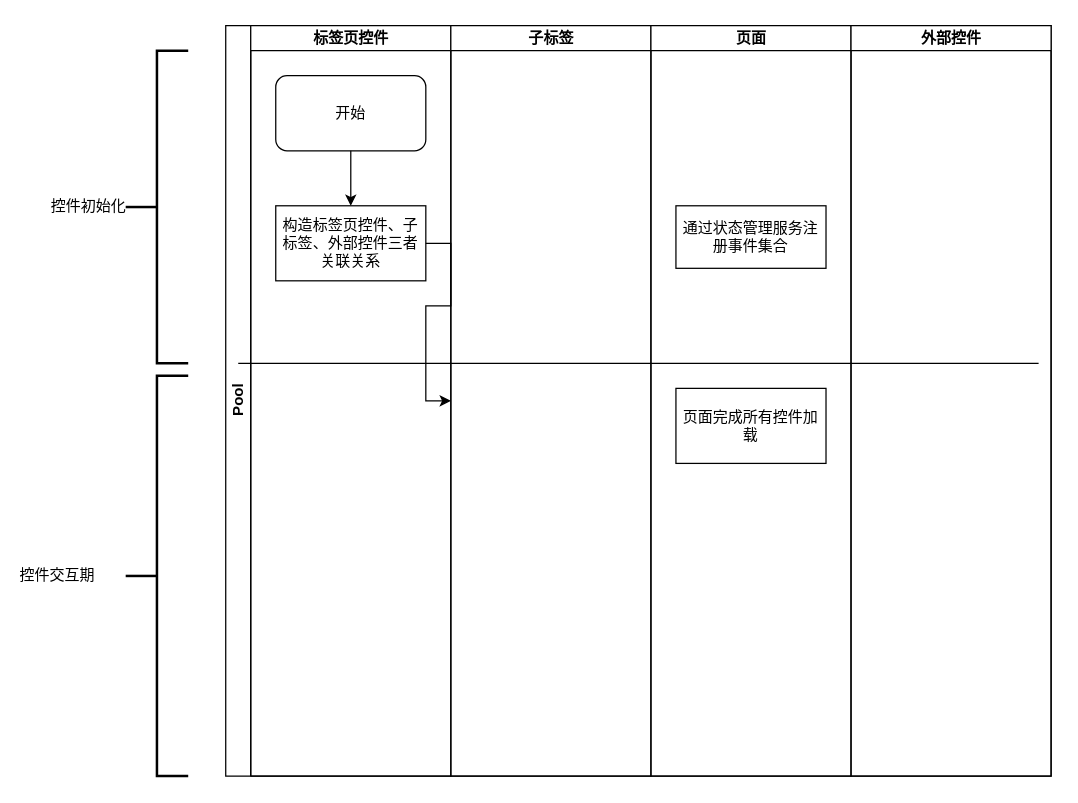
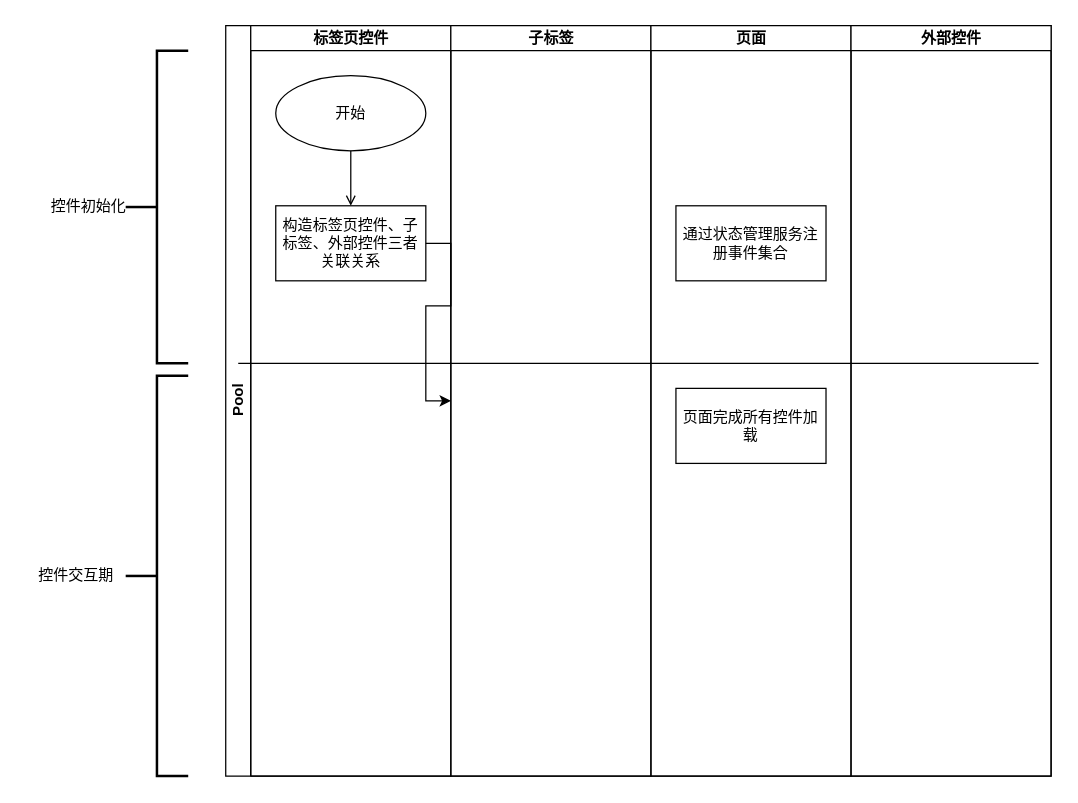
  <mxCell id="0" />
  <mxCell id="1" parent="0" />
  <mxCell id="2" value="Pool" style="swimlane;html=1;childLayout=stackLayout;resizeParent=1;resizeParentMax=0;startSize=20;horizontal=0;horizontalStack=1;fillColor=none;" vertex="1" parent="1"><mxGeometry x="180" y="20" width="660" height="600" as="geometry" /></mxCell>
  <mxCell id="3" value="标签页控件" style="swimlane;html=1;startSize=20;" vertex="1" parent="2"><mxGeometry x="20" width="160" height="600" as="geometry" /></mxCell>
- <mxCell id="4" value="" style="edgeStyle=orthogonalEdgeStyle;rounded=0;orthogonalLoop=1;jettySize=auto;html=1;" edge="1" parent="3" source="5" target="6"><mxGeometry relative="1" as="geometry" /></mxCell>
- <mxCell id="5" value="开始" style="rounded=1;whiteSpace=wrap;html=1;fillColor=none;" vertex="1" parent="3"><mxGeometry x="20" y="40" width="120" height="60" as="geometry" /></mxCell>
+ <mxCell id="4" value="" style="edgeStyle=orthogonalEdgeStyle;rounded=0;orthogonalLoop=1;jettySize=auto;html=1;endArrow=open;" edge="1" parent="3" source="5" target="6"><mxGeometry relative="1" as="geometry" /></mxCell>
+ <mxCell id="5" value="开始" style="ellipse;whiteSpace=wrap;html=1;fillColor=none;" vertex="1" parent="3"><mxGeometry x="20" y="40" width="120" height="60" as="geometry" /></mxCell>
  <mxCell id="6" value="构造标签页控件、子标签、外部控件三者关联关系" style="rounded=0;whiteSpace=wrap;html=1;fillColor=none;" vertex="1" parent="3"><mxGeometry x="20" y="144" width="120" height="60" as="geometry" /></mxCell>
  <mxCell id="7" value="子标签" style="swimlane;html=1;startSize=20;" vertex="1" parent="2"><mxGeometry x="180" width="160" height="600" as="geometry"><mxRectangle x="20" width="30" height="480" as="alternateBounds" /></mxGeometry></mxCell>
  <mxCell id="8" value="页面" style="swimlane;html=1;startSize=20;" vertex="1" parent="2"><mxGeometry x="340" width="160" height="600" as="geometry"><mxRectangle x="20" width="30" height="480" as="alternateBounds" /></mxGeometry></mxCell>
- <mxCell id="9" value="通过状态管理服务注册事件集合" style="rounded=0;whiteSpace=wrap;html=1;fillColor=none;" vertex="1" parent="8"><mxGeometry x="20" y="144" width="120" height="50" as="geometry" /></mxCell>
+ <mxCell id="9" value="通过状态管理服务注册事件集合" style="rounded=0;whiteSpace=wrap;html=1;fillColor=none;" vertex="1" parent="8"><mxGeometry x="20" y="144" width="120" height="60" as="geometry" /></mxCell>
  <mxCell id="10" value="" style="endArrow=none;html=1;" edge="1" parent="8"><mxGeometry width="50" height="50" relative="1" as="geometry"><mxPoint x="-330" y="270" as="sourcePoint" /><mxPoint x="310" y="270" as="targetPoint" /></mxGeometry></mxCell>
  <mxCell id="11" value="页面完成所有控件加载" style="rounded=0;whiteSpace=wrap;html=1;fillColor=none;" vertex="1" parent="8"><mxGeometry x="20" y="290" width="120" height="60" as="geometry" /></mxCell>
  <mxCell id="12" value="外部控件" style="swimlane;html=1;startSize=20;" vertex="1" parent="2"><mxGeometry x="500" width="160" height="600" as="geometry"><mxRectangle x="20" width="30" height="480" as="alternateBounds" /></mxGeometry></mxCell>
  <mxCell id="13" style="edgeStyle=orthogonalEdgeStyle;rounded=0;orthogonalLoop=1;jettySize=auto;html=1;exitX=1;exitY=0.5;exitDx=0;exitDy=0;" edge="1" parent="2" source="6" target="7"><mxGeometry relative="1" as="geometry" /></mxCell>
  <mxCell id="14" value="" style="strokeWidth=2;html=1;shape=mxgraph.flowchart.annotation_2;align=left;labelPosition=right;pointerEvents=1;fillColor=none;" vertex="1" parent="1"><mxGeometry x="100" y="40" width="50" height="250" as="geometry" /></mxCell>
  <mxCell id="15" value="" style="strokeWidth=2;html=1;shape=mxgraph.flowchart.annotation_2;align=left;labelPosition=right;pointerEvents=1;fillColor=none;" vertex="1" parent="1"><mxGeometry x="100" y="300" width="50" height="320" as="geometry" /></mxCell>
  <mxCell id="16" value="控件初始化" style="text;html=1;align=center;verticalAlign=middle;resizable=0;points=[];;autosize=1;" vertex="1" parent="1"><mxGeometry x="30" y="155" width="80" height="20" as="geometry" /></mxCell>
- <mxCell id="17" value="控件交互期" style="text;html=1;align=center;verticalAlign=middle;resizable=0;points=[];;autosize=1;" vertex="1" parent="1"><mxGeometry x="5" y="450" width="80" height="20" as="geometry" /></mxCell>
+ <mxCell id="17" value="控件交互期" style="text;html=1;align=center;verticalAlign=middle;resizable=0;points=[];;autosize=1;" vertex="1" parent="1"><mxGeometry x="20" y="450" width="80" height="20" as="geometry" /></mxCell>
